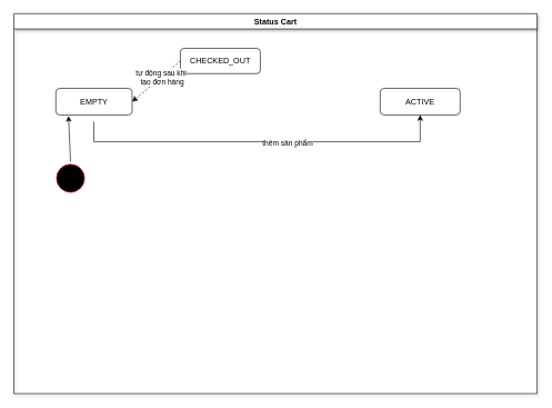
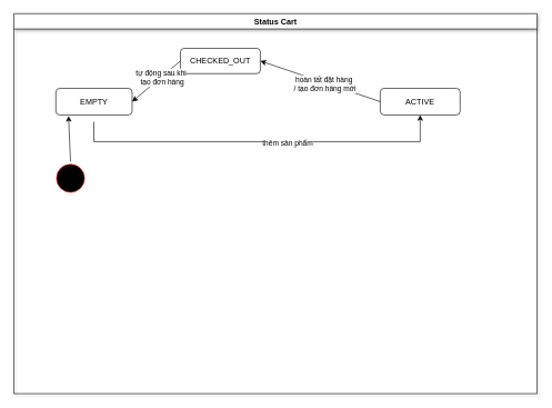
  <mxCell id="0" />
  <mxCell id="1" parent="0" />
  <mxCell id="2" value="Status Cart" style="swimlane;whiteSpace=wrap;shadow=1;" vertex="1" parent="1"><mxGeometry x="20" y="20" width="785.5" height="570" as="geometry" /></mxCell>
  <mxCell id="3" value="" style="ellipse;shape=startState;fillColor=#000000;strokeColor=#ff0000;" vertex="1" parent="2"><mxGeometry x="60" y="222" width="50" height="50" as="geometry" /></mxCell>
  <mxCell id="4" value="EMPTY" style="rounded=1;whiteSpace=wrap;html=1;" vertex="1" parent="2"><mxGeometry x="63" y="112" width="114.5" height="40" as="geometry" /></mxCell>
  <mxCell id="5" value="" style="endArrow=classic;html=1;rounded=0;exitX=0.5;exitY=0;exitDx=0;exitDy=0;entryX=0.166;entryY=1.034;entryDx=0;entryDy=0;entryPerimeter=0;" edge="1" parent="2" source="3" target="4"><mxGeometry width="50" height="50" relative="1" as="geometry"><mxPoint x="175.5" y="322" as="sourcePoint" /><mxPoint x="370" y="173" as="targetPoint" /></mxGeometry></mxCell>
  <mxCell id="6" value="ACTIVE" style="rounded=1;whiteSpace=wrap;html=1;" vertex="1" parent="2"><mxGeometry x="550" y="112" width="120" height="40" as="geometry" /></mxCell>
  <mxCell id="7" value="" style="endArrow=classic;html=1;rounded=0;entryX=0.5;entryY=1;entryDx=0;entryDy=0;" edge="1" parent="2" target="6"><mxGeometry width="50" height="50" relative="1" as="geometry"><mxPoint x="120" y="162" as="sourcePoint" /><mxPoint x="510" y="212" as="targetPoint" /><Array as="points"><mxPoint x="120" y="192" /><mxPoint x="610" y="192" /></Array></mxGeometry></mxCell>
  <mxCell id="8" value="thêm sản phẩm" style="edgeLabel;html=1;align=center;verticalAlign=middle;resizable=0;points=[];" vertex="1" connectable="0" parent="7"><mxGeometry x="0.143" y="-1" relative="1" as="geometry"><mxPoint as="offset" /></mxGeometry></mxCell>
  <mxCell id="9" value="CHECKED_OUT" style="rounded=1;whiteSpace=wrap;html=1;" vertex="1" parent="2"><mxGeometry x="250" y="52" width="120" height="38" as="geometry" /></mxCell>
- <mxCell id="12" value="" style="endArrow=classic;html=1;rounded=0;entryX=1;entryY=0.5;entryDx=0;entryDy=0;exitX=0;exitY=0.5;exitDx=0;exitDy=0;dashed=1;" edge="1" parent="2" source="9" target="4"><mxGeometry width="50" height="50" relative="1" as="geometry"><mxPoint x="540" y="292" as="sourcePoint" /><mxPoint x="590" y="242" as="targetPoint" /></mxGeometry></mxCell>
+ <mxCell id="10" value="" style="endArrow=classic;html=1;rounded=0;entryX=1;entryY=0.5;entryDx=0;entryDy=0;exitX=0;exitY=0.5;exitDx=0;exitDy=0;" edge="1" parent="2" source="6" target="9"><mxGeometry width="50" height="50" relative="1" as="geometry"><mxPoint x="540" y="292" as="sourcePoint" /><mxPoint x="590" y="242" as="targetPoint" /></mxGeometry></mxCell>
+ <mxCell id="11" value="hoàn tất đặt hàng&amp;nbsp;&lt;div&gt;/ tạo đơn hàng mới&lt;/div&gt;" style="edgeLabel;html=1;align=center;verticalAlign=middle;resizable=0;points=[];" vertex="1" connectable="0" parent="10"><mxGeometry x="-0.085" y="2" relative="1" as="geometry"><mxPoint as="offset" /></mxGeometry></mxCell>
+ <mxCell id="12" value="" style="endArrow=classic;html=1;rounded=0;entryX=1;entryY=0.5;entryDx=0;entryDy=0;exitX=0;exitY=0.5;exitDx=0;exitDy=0;" edge="1" parent="2" source="9" target="4"><mxGeometry width="50" height="50" relative="1" as="geometry"><mxPoint x="540" y="292" as="sourcePoint" /><mxPoint x="590" y="242" as="targetPoint" /></mxGeometry></mxCell>
  <mxCell id="13" value="tự động sau khi&lt;div&gt;&amp;nbsp;tạo đơn hàng&lt;/div&gt;" style="edgeLabel;html=1;align=center;verticalAlign=middle;resizable=0;points=[];" vertex="1" connectable="0" parent="12"><mxGeometry x="-0.197" relative="1" as="geometry"><mxPoint as="offset" /></mxGeometry></mxCell>
